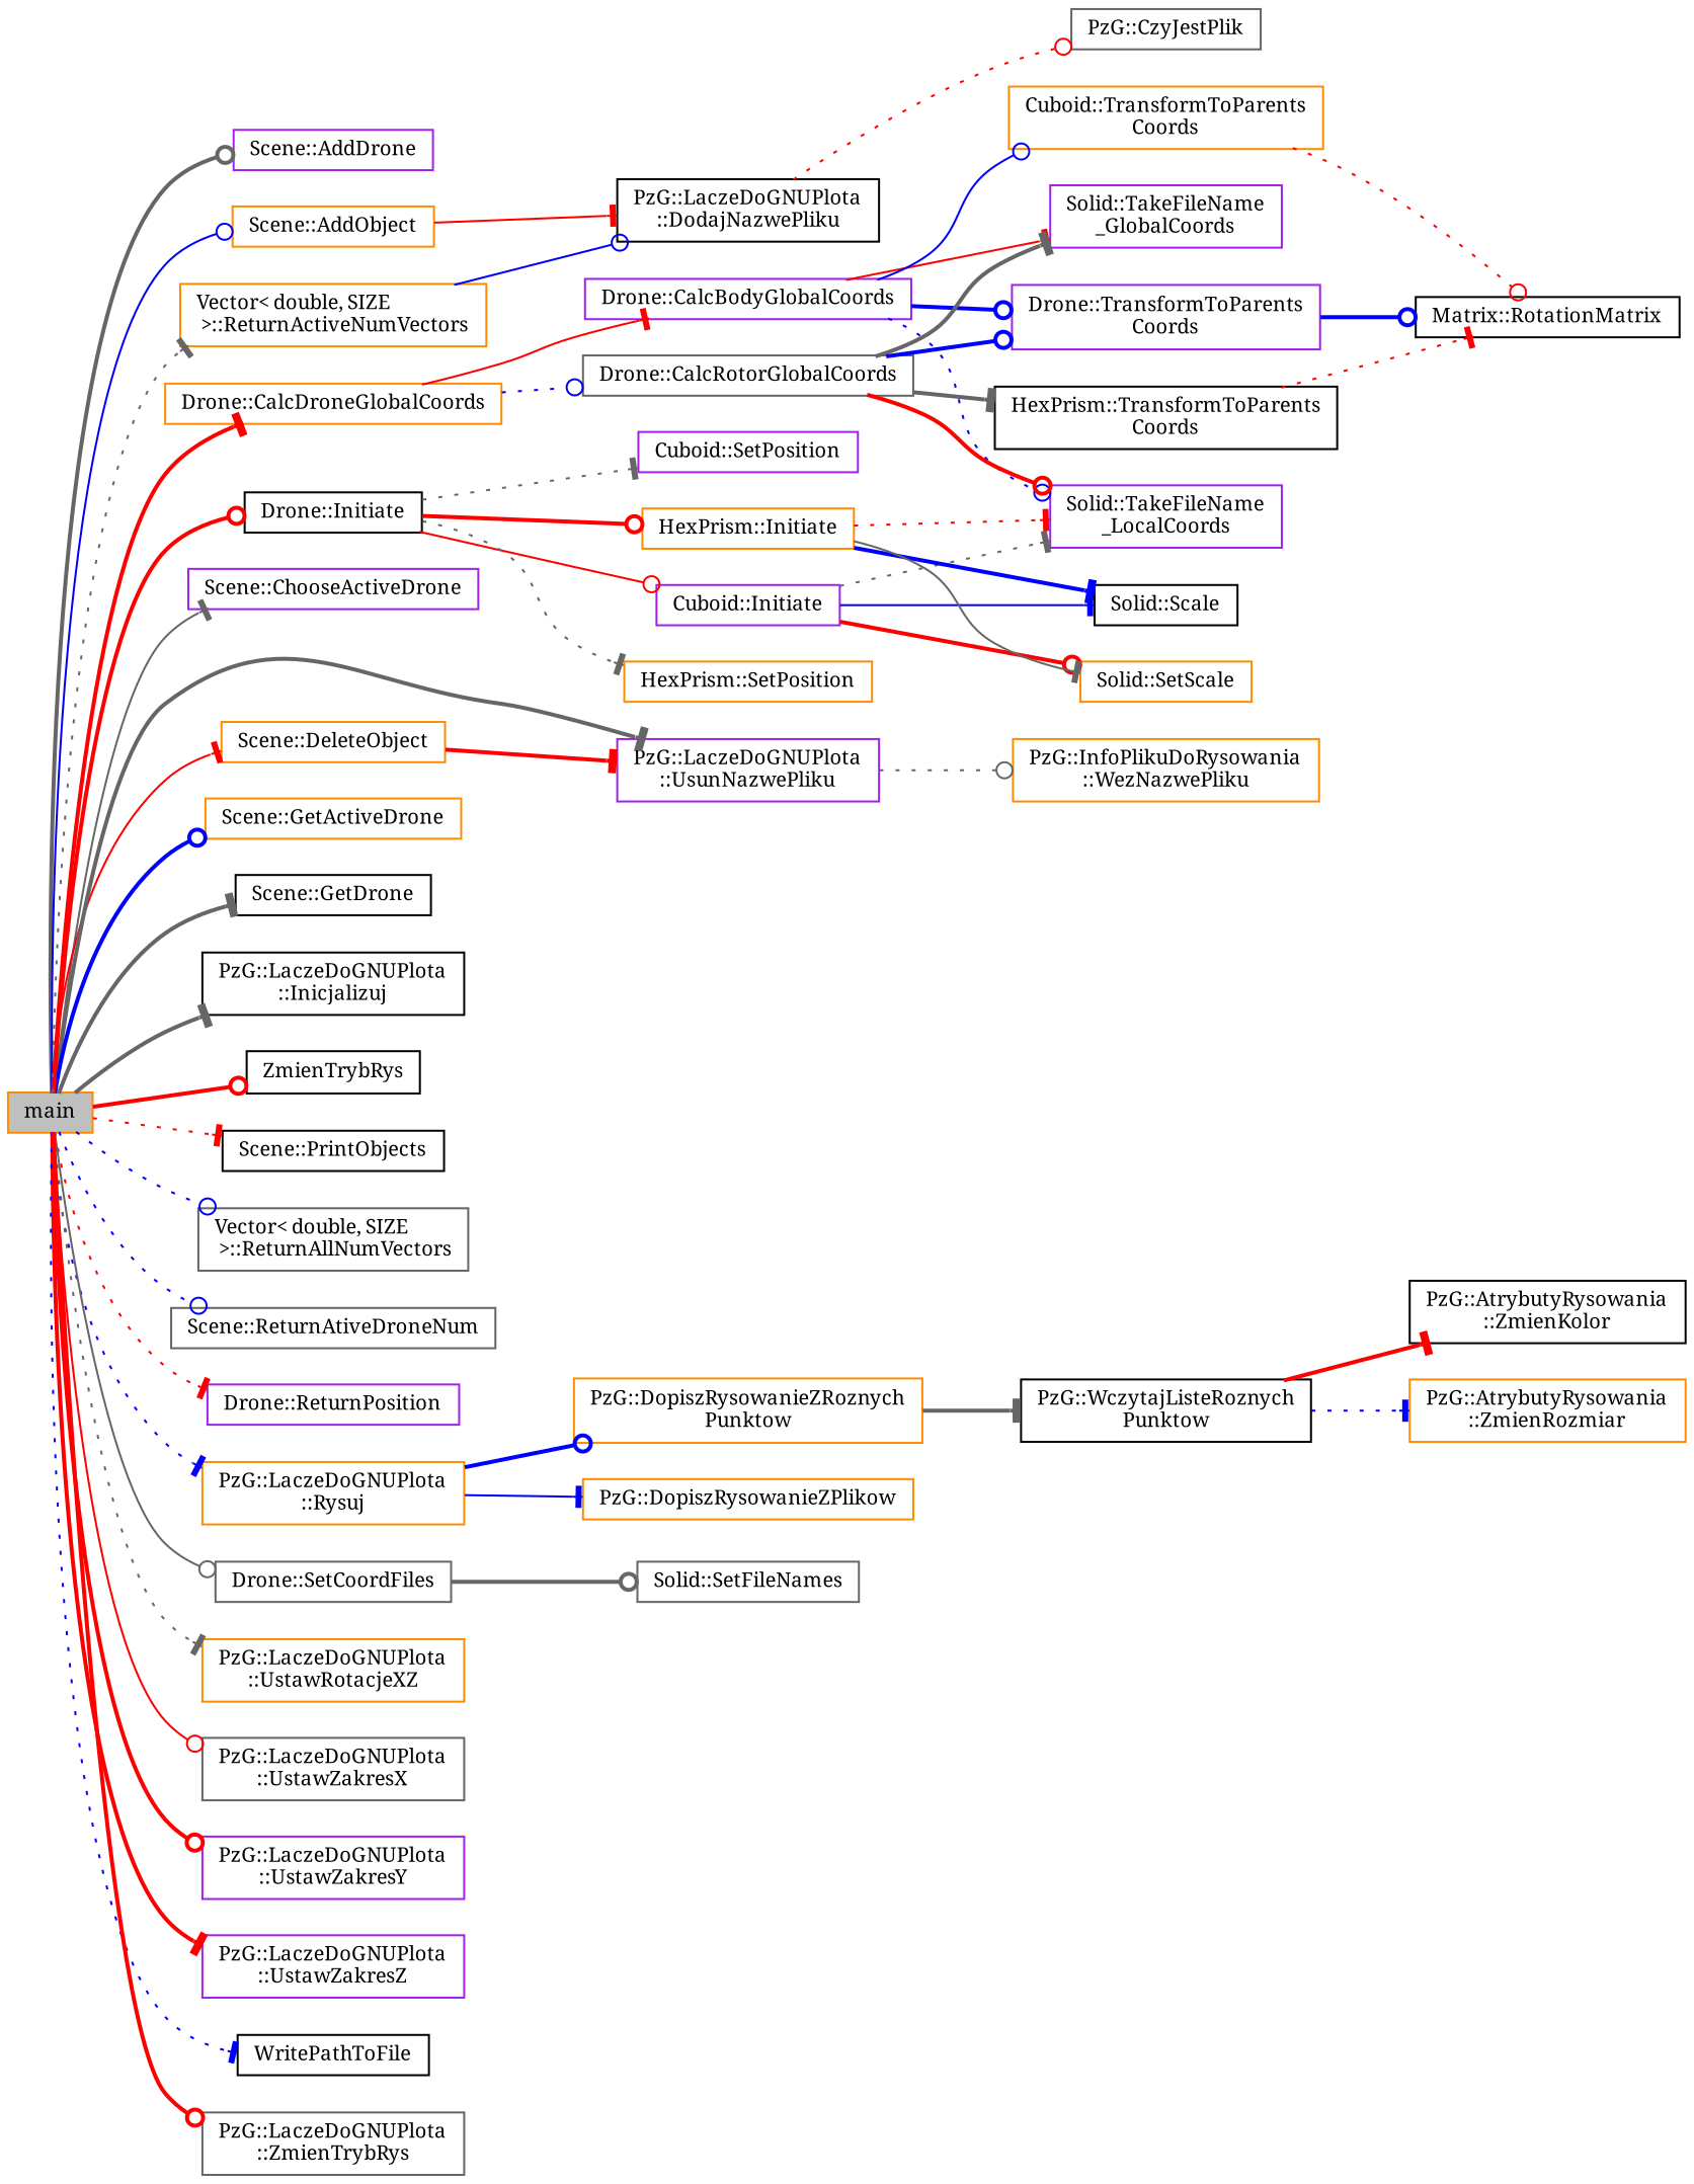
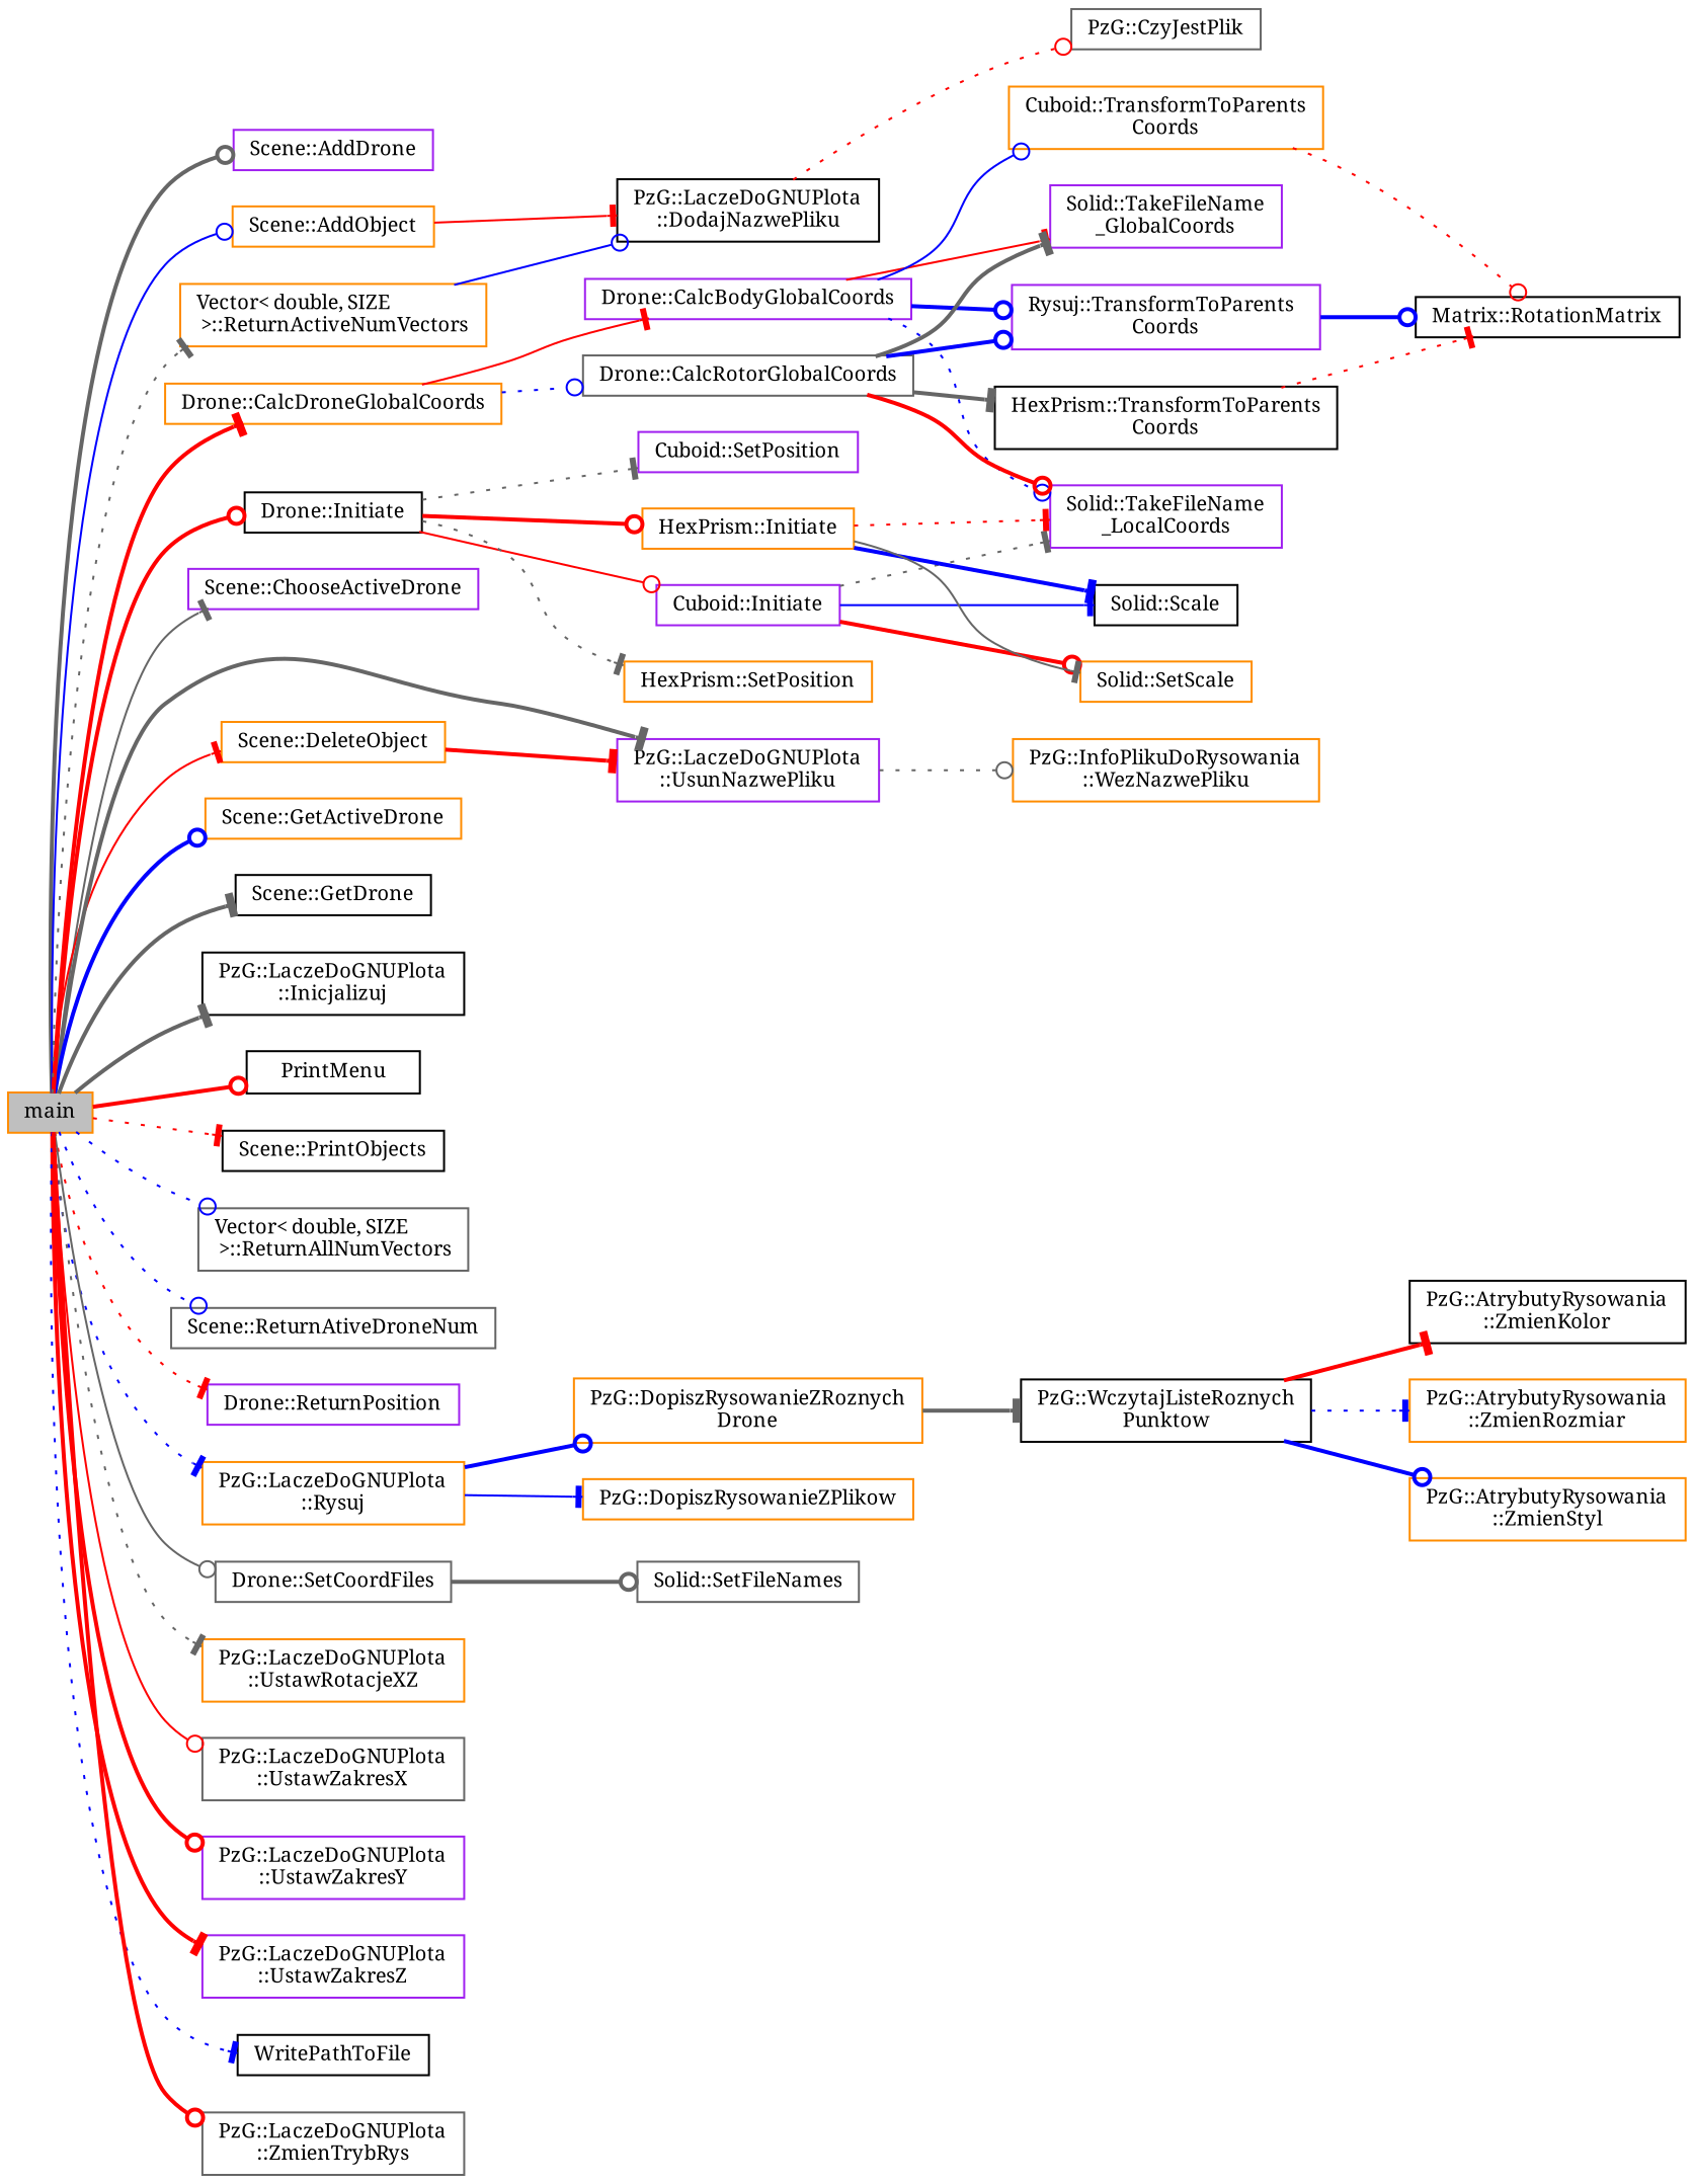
  digraph {
    fontname="Noto Serif"
    rankdir=LR
    node [color=darkorange fillcolor=white fontname="Noto Serif" fontsize=10 shape=record style=filled]
    edge [arrowhead=tee color=red fontname="Noto Serif" fontsize=10 labelfontname=Helvetica labelfontsize=10 style=bold]
    n1 [fillcolor=grey75 fontcolor=black height=0.2 label=main width=0.4]
    n2 [color=purple height=0.2 label="Scene::AddDrone" width=0.4]
    n3 [height=0.2 label="Scene::AddObject" width=0.4]
    n4 [height=0.2 label="Drone::CalcDroneGlobalCoords" width=0.4]
    n5 [color=purple height=0.2 label="Scene::ChooseActiveDrone" width=0.4]
    n6 [height=0.2 label="Scene::DeleteObject" width=0.4]
    n7 [color=purple height=0.2 label="PzG::LaczeDoGNUPlota\l::UsunNazwePliku" width=0.4]
    n8 [height=0.2 label="Scene::GetActiveDrone" width=0.4]
    n9 [color=black height=0.2 label="Scene::GetDrone" width=0.4]
    n10 [color=black height=0.2 label="PzG::LaczeDoGNUPlota\l::Inicjalizuj" width=0.4]
    n11 [color=black height=0.2 label="Drone::Initiate" width=0.4]
-   n12 [color=black height=0.2 label=ZmienTrybRys width=0.4]
+   n12 [color=black height=0.2 label=PrintMenu width=0.4]
    n13 [color=black height=0.2 label="Scene::PrintObjects" width=0.4]
    n14 [height=0.2 label="Vector\< double, SIZE\l \>::ReturnActiveNumVectors" width=0.4]
    n15 [color=gray40 height=0.2 label="Vector\< double, SIZE\l \>::ReturnAllNumVectors" width=0.4]
    n16 [color=gray40 height=0.2 label="Scene::ReturnAtiveDroneNum" width=0.4]
    n17 [color=purple height=0.2 label="Drone::ReturnPosition" width=0.4]
    n18 [height=0.2 label="PzG::LaczeDoGNUPlota\l::Rysuj" width=0.4]
    n19 [color=gray40 height=0.2 label="Drone::SetCoordFiles" width=0.4]
    n20 [height=0.2 label="PzG::LaczeDoGNUPlota\l::UstawRotacjeXZ" width=0.4]
    n21 [color=gray40 height=0.2 label="PzG::LaczeDoGNUPlota\l::UstawZakresX" width=0.4]
    n22 [color=purple height=0.2 label="PzG::LaczeDoGNUPlota\l::UstawZakresY" width=0.4]
    n23 [color=purple height=0.2 label="PzG::LaczeDoGNUPlota\l::UstawZakresZ" width=0.4]
    n24 [color=black height=0.2 label=WritePathToFile width=0.4]
    n25 [color=gray40 height=0.2 label="PzG::LaczeDoGNUPlota\l::ZmienTrybRys" width=0.4]
    n26 [color=black height=0.2 label="PzG::LaczeDoGNUPlota\l::DodajNazwePliku" width=0.4]
    n27 [color=gray40 height=0.2 label="PzG::CzyJestPlik" width=0.4]
    n28 [color=purple height=0.2 label="Drone::CalcBodyGlobalCoords" width=0.4]
    n29 [color=gray40 height=0.2 label="Drone::CalcRotorGlobalCoords" width=0.4]
    n30 [height=0.2 label="PzG::InfoPlikuDoRysowania\l::WezNazwePliku" width=0.4]
    n31 [color=purple height=0.2 label="Cuboid::Initiate" width=0.4]
    n32 [height=0.2 label="HexPrism::Initiate" width=0.4]
    n33 [height=0.2 label="HexPrism::SetPosition" width=0.4]
    n34 [color=purple height=0.2 label="Cuboid::SetPosition" width=0.4]
    n35 [height=0.2 label="PzG::DopiszRysowanieZPlikow" width=0.4]
-   n36 [height=0.2 label="PzG::DopiszRysowanieZRoznych\lPunktow" width=0.4]
+   n36 [height=0.2 label="PzG::DopiszRysowanieZRoznych\lDrone" width=0.4]
    n37 [color=gray40 height=0.2 label="Solid::SetFileNames" width=0.4]
    n38 [color=purple height=0.2 label="Solid::TakeFileName\l_GlobalCoords" width=0.4]
    n39 [color=purple height=0.2 label="Solid::TakeFileName\l_LocalCoords" width=0.4]
    n40 [height=0.2 label="Cuboid::TransformToParents\lCoords" width=0.4]
-   n41 [color=purple height=0.2 label="Drone::TransformToParents\lCoords" width=0.4]
+   n41 [color=purple height=0.2 label="Rysuj::TransformToParents\lCoords" width=0.4]
    n42 [color=black height=0.2 label="HexPrism::TransformToParents\lCoords" width=0.4]
    n43 [color=black height=0.2 label="Matrix::RotationMatrix" width=0.4]
    n44 [color=black height=0.2 label="Solid::Scale" width=0.4]
    n45 [height=0.2 label="Solid::SetScale" width=0.4]
    n46 [color=black height=0.2 label="PzG::WczytajListeRoznych\lPunktow" width=0.4]
    n47 [color=black height=0.2 label="PzG::AtrybutyRysowania\l::ZmienKolor" width=0.4]
    n48 [height=0.2 label="PzG::AtrybutyRysowania\l::ZmienRozmiar" width=0.4]
+   n49 [height=0.2 label="PzG::AtrybutyRysowania\l::ZmienStyl" width=0.4]
    n1 -> n2 [arrowhead=odot color=gray40]
    n1 -> n3 [arrowhead=odot color=blue style=solid]
    n1 -> n4
    n1 -> n5 [color=gray40 style=solid]
    n1 -> n6 [style=solid]
    n1 -> n7 [color=gray40]
    n1 -> n8 [arrowhead=odot color=blue]
    n1 -> n9 [color=gray40]
    n1 -> n10 [color=gray40]
    n1 -> n11 [arrowhead=odot]
    n1 -> n12 [arrowhead=odot]
    n1 -> n13 [style=dotted]
    n1 -> n14 [color=gray40 style=dotted]
    n1 -> n15 [arrowhead=odot color=blue style=dotted]
    n1 -> n16 [arrowhead=odot color=blue style=dotted]
    n1 -> n17 [style=dotted]
    n1 -> n18 [color=blue style=dotted]
    n1 -> n19 [arrowhead=odot color=gray40 style=solid]
    n1 -> n20 [color=gray40 style=dotted]
    n1 -> n21 [arrowhead=odot style=solid]
    n1 -> n22 [arrowhead=odot]
    n1 -> n23
    n1 -> n24 [color=blue style=dotted]
    n1 -> n25 [arrowhead=odot]
    n3 -> n26 [style=solid]
    n4 -> n28 [style=solid]
    n4 -> n29 [arrowhead=odot color=blue style=dotted]
    n6 -> n7
    n7 -> n30 [arrowhead=odot color=gray40 style=dotted]
    n11 -> n31 [arrowhead=odot style=solid]
    n11 -> n32 [arrowhead=odot]
    n11 -> n33 [color=gray40 style=dotted]
    n11 -> n34 [color=gray40 style=dotted]
    n14 -> n26 [arrowhead=odot color=blue style=solid]
    n18 -> n35 [color=blue style=solid]
    n18 -> n36 [arrowhead=odot color=blue]
    n19 -> n37 [arrowhead=odot color=gray40]
    n26 -> n27 [arrowhead=odot style=dotted]
    n28 -> n38 [style=solid]
    n28 -> n39 [arrowhead=odot color=blue style=dotted]
    n28 -> n40 [arrowhead=odot color=blue style=solid]
    n28 -> n41 [arrowhead=odot color=blue]
    n29 -> n38 [color=gray40]
    n29 -> n39 [arrowhead=odot]
    n29 -> n41 [arrowhead=odot color=blue]
    n29 -> n42 [color=gray40]
    n31 -> n39 [color=gray40 style=dotted]
    n31 -> n44 [color=blue style=solid]
    n31 -> n45 [arrowhead=odot]
    n32 -> n39 [style=dotted]
    n32 -> n44 [color=blue]
    n32 -> n45 [color=gray40 style=solid]
    n36 -> n46 [color=gray40]
    n40 -> n43 [arrowhead=odot style=dotted]
    n41 -> n43 [arrowhead=odot color=blue]
    n42 -> n43 [style=dotted]
    n46 -> n47
    n46 -> n48 [color=blue style=dotted]
+   n46 -> n49 [arrowhead=odot color=blue]
  }
